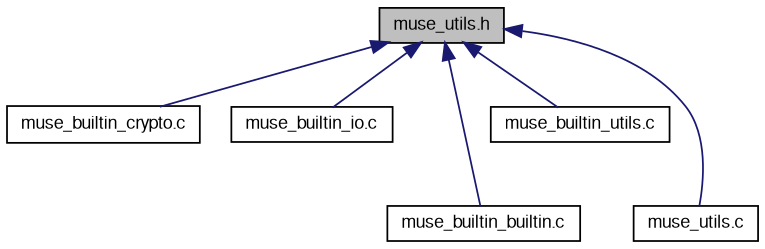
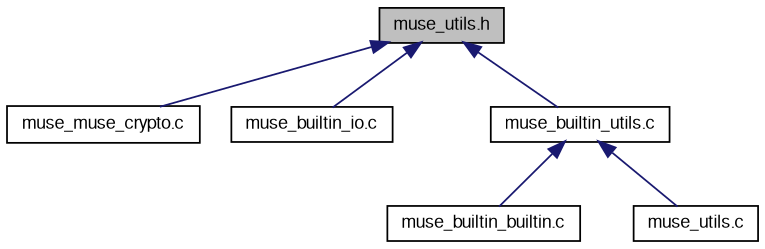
  digraph {
    node [color=black fillcolor=white fontname=FreeSans fontsize=10 shape=record style=filled]
    edge [color=midnightblue dir=back fontname=FreeSans fontsize=10 labelfontname=FreeSans labelfontsize=10 style=solid]
    n1 [fillcolor=grey75 fontcolor=black height=0.2 label="muse_utils.h" width=0.4]
-   n2 [height=0.2 label="muse_builtin_crypto.c" width=0.4]
+   n2 [height=0.2 label="muse_muse_crypto.c" width=0.4]
    n3 [height=0.2 label="muse_builtin_io.c" width=0.4]
    n4 [height=0.2 label="muse_builtin_utils.c" width=0.4]
    n5 [height=0.2 label="muse_builtin_builtin.c" width=0.4]
    n6 [height=0.2 label="muse_utils.c" width=0.4]
    n1 -> n2
    n1 -> n3
    n1 -> n4
-   n1 -> n5
-   n1 -> n6
+   n4 -> n5
+   n4 -> n6
  }
